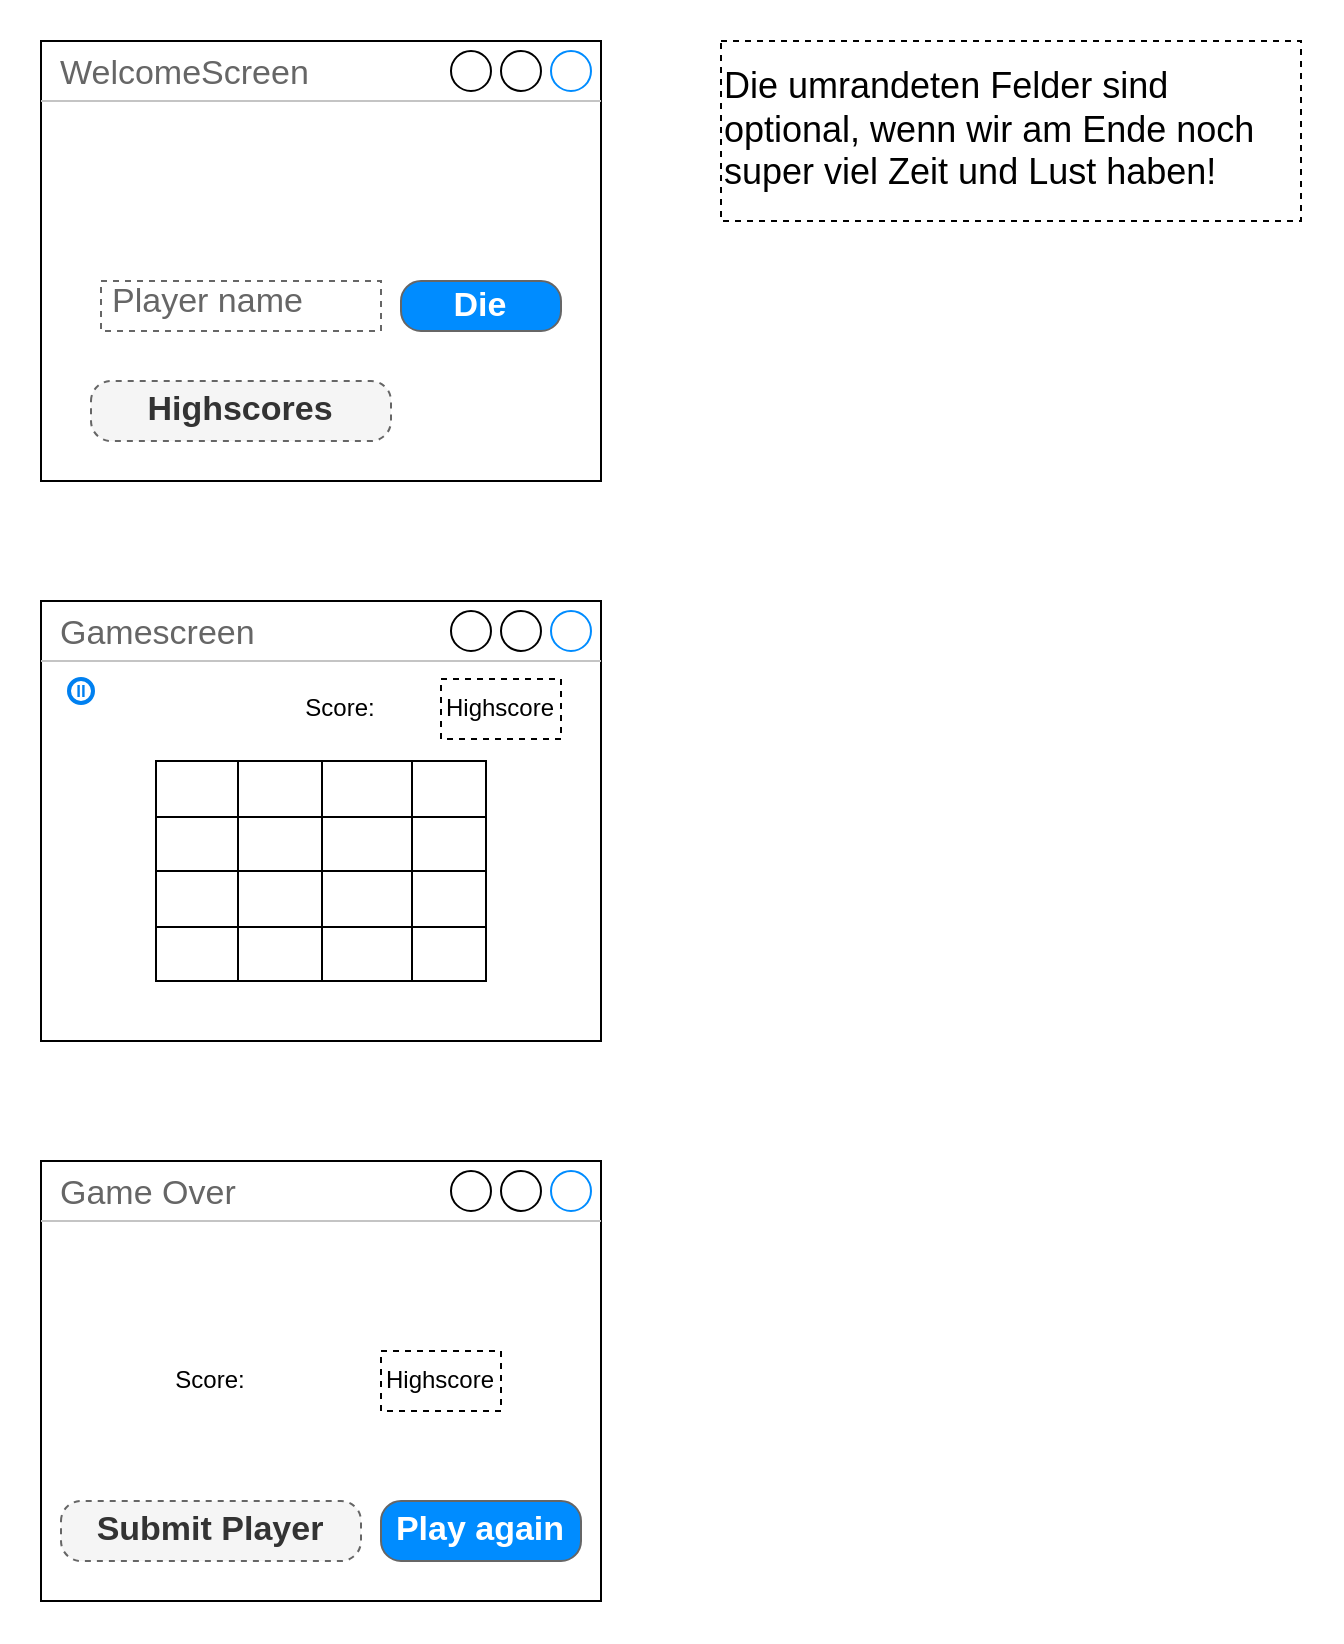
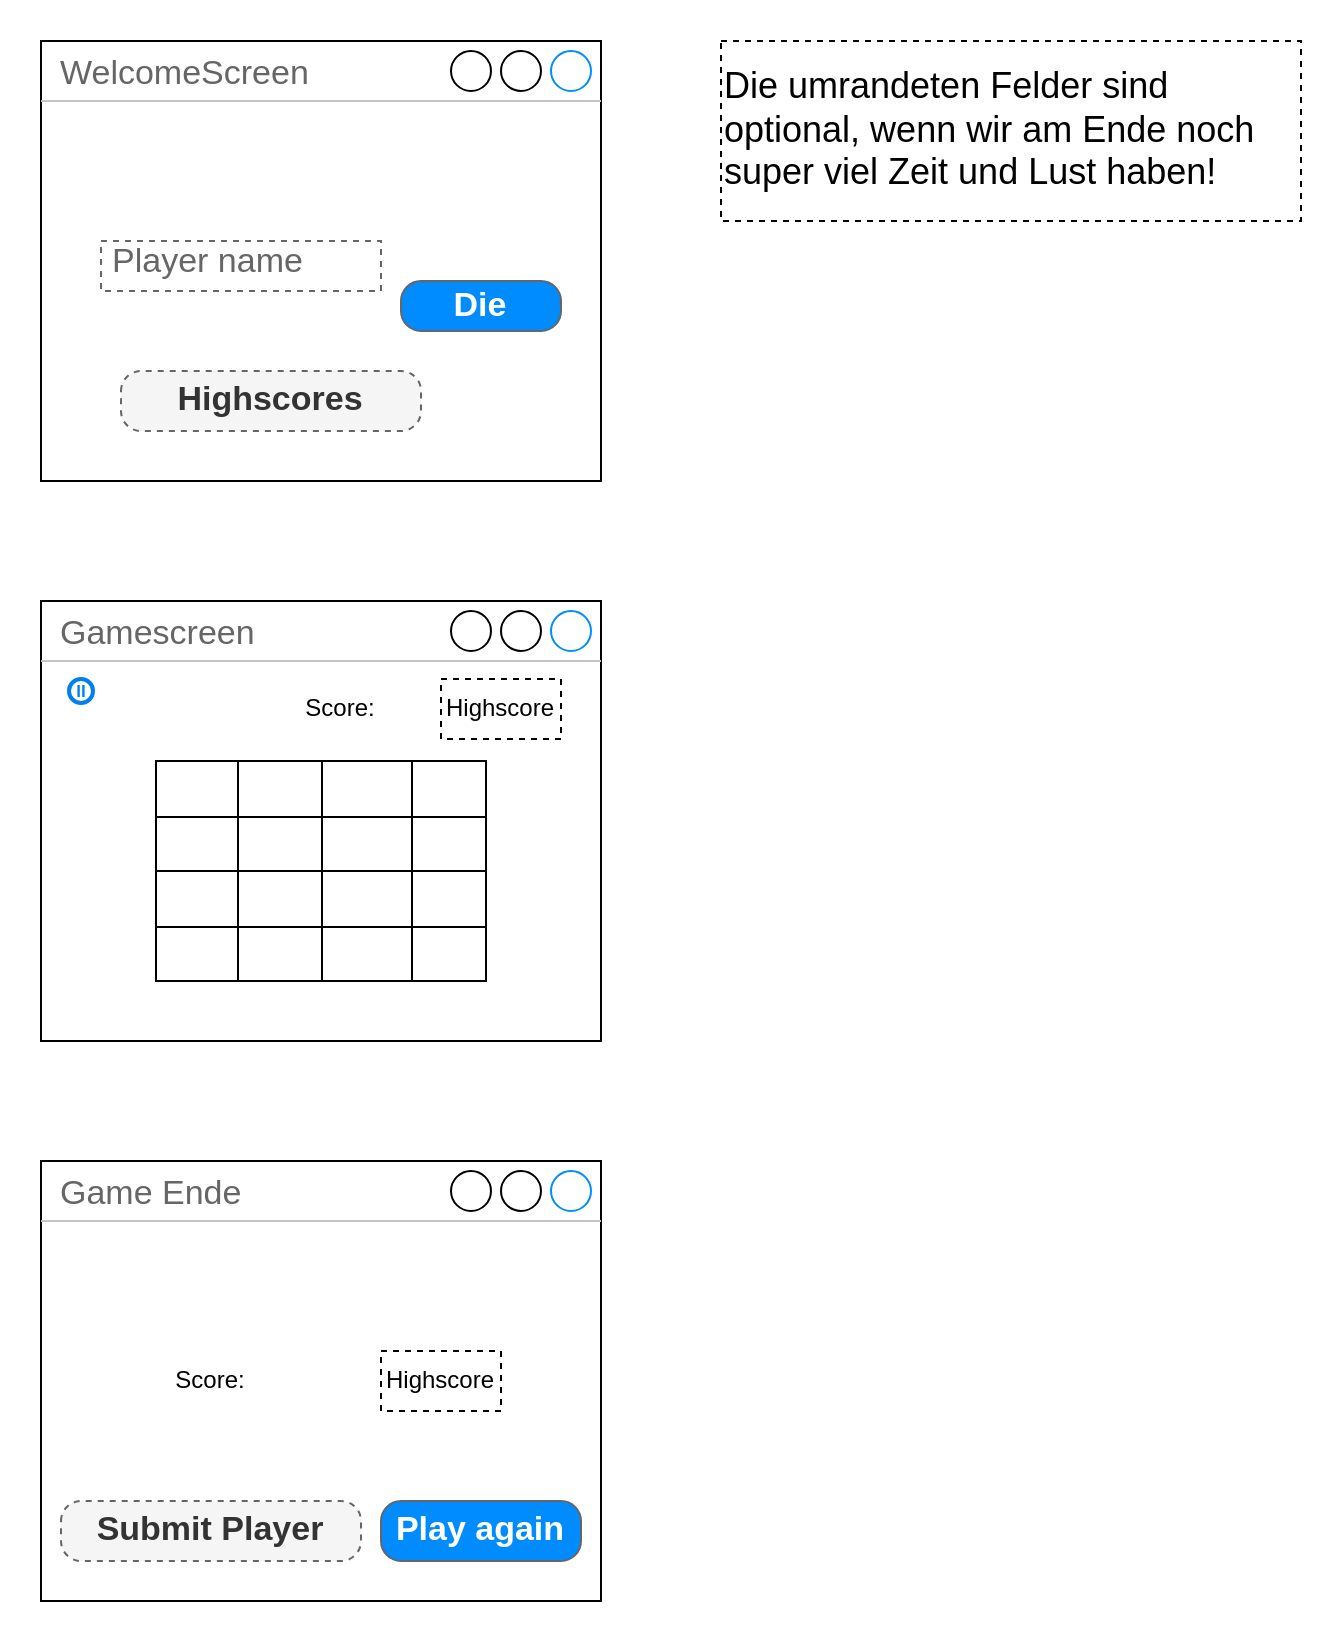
  <mxCell id="0" />
  <mxCell id="1" parent="0" />
  <mxCell id="2" value="WelcomeScreen" style="strokeWidth=1;shadow=0;dashed=0;align=center;html=1;shape=mxgraph.mockup.containers.window;align=left;verticalAlign=top;spacingLeft=8;strokeColor2=#008cff;strokeColor3=#c4c4c4;fontColor=#666666;mainText=;fontSize=17;labelBackgroundColor=none;" parent="1" vertex="1"><mxGeometry x="20" y="20" width="280" height="220" as="geometry" /></mxCell>
  <mxCell id="3" value="Die" style="strokeWidth=1;shadow=0;dashed=0;align=center;html=1;shape=mxgraph.mockup.buttons.button;strokeColor=#666666;fontColor=#ffffff;mainText=;buttonStyle=round;fontSize=17;fontStyle=1;fillColor=#008cff;whiteSpace=wrap;" parent="1" vertex="1"><mxGeometry x="200" y="140" width="80" height="25" as="geometry" /></mxCell>
- <mxCell id="4" value="Player name" style="strokeWidth=1;shadow=0;dashed=1;align=center;html=1;shape=mxgraph.mockup.text.textBox;fontColor=#666666;align=left;fontSize=17;spacingLeft=4;spacingTop=-3;strokeColor=#666666;mainText=" parent="1" vertex="1"><mxGeometry x="50" y="140" width="140" height="25" as="geometry" /></mxCell>
+ <mxCell id="4" value="Player name" style="strokeWidth=1;shadow=0;dashed=1;align=center;html=1;shape=mxgraph.mockup.text.textBox;fontColor=#666666;align=left;fontSize=17;spacingLeft=4;spacingTop=-3;strokeColor=#666666;mainText=" parent="1" vertex="1"><mxGeometry x="50" y="120" width="140" height="25" as="geometry" /></mxCell>
  <mxCell id="5" value="Gamescreen" style="strokeWidth=1;shadow=0;dashed=0;align=center;html=1;shape=mxgraph.mockup.containers.window;align=left;verticalAlign=top;spacingLeft=8;strokeColor2=#008cff;strokeColor3=#c4c4c4;fontColor=#666666;mainText=;fontSize=17;labelBackgroundColor=none;" parent="1" vertex="1"><mxGeometry x="20" y="300" width="280" height="220" as="geometry" /></mxCell>
  <mxCell id="6" value="" style="shape=table;startSize=0;container=1;collapsible=0;childLayout=tableLayout;" parent="1" vertex="1"><mxGeometry x="77.5" y="380" width="165" height="110" as="geometry" /></mxCell>
  <mxCell id="7" value="" style="shape=tableRow;horizontal=0;startSize=0;swimlaneHead=0;swimlaneBody=0;top=0;left=0;bottom=0;right=0;collapsible=0;dropTarget=0;fillColor=none;points=[[0,0.5],[1,0.5]];portConstraint=eastwest;" parent="6" vertex="1"><mxGeometry width="165" height="28" as="geometry" /></mxCell>
  <mxCell id="8" value="" style="shape=partialRectangle;html=1;whiteSpace=wrap;connectable=0;overflow=hidden;fillColor=none;top=0;left=0;bottom=0;right=0;pointerEvents=1;" parent="7" vertex="1"><mxGeometry width="41" height="28" as="geometry"><mxRectangle width="41" height="28" as="alternateBounds" /></mxGeometry></mxCell>
  <mxCell id="9" value="" style="shape=partialRectangle;html=1;whiteSpace=wrap;connectable=0;overflow=hidden;fillColor=none;top=0;left=0;bottom=0;right=0;pointerEvents=1;" parent="7" vertex="1"><mxGeometry x="41" width="42" height="28" as="geometry"><mxRectangle width="42" height="28" as="alternateBounds" /></mxGeometry></mxCell>
  <mxCell id="10" value="" style="shape=partialRectangle;html=1;whiteSpace=wrap;connectable=0;overflow=hidden;fillColor=none;top=0;left=0;bottom=0;right=0;pointerEvents=1;" parent="7" vertex="1"><mxGeometry x="83" width="45" height="28" as="geometry"><mxRectangle width="45" height="28" as="alternateBounds" /></mxGeometry></mxCell>
  <mxCell id="11" value="" style="shape=partialRectangle;html=1;whiteSpace=wrap;connectable=0;overflow=hidden;fillColor=none;top=0;left=0;bottom=0;right=0;pointerEvents=1;" parent="7" vertex="1"><mxGeometry x="128" width="37" height="28" as="geometry"><mxRectangle width="37" height="28" as="alternateBounds" /></mxGeometry></mxCell>
  <mxCell id="12" value="" style="shape=tableRow;horizontal=0;startSize=0;swimlaneHead=0;swimlaneBody=0;top=0;left=0;bottom=0;right=0;collapsible=0;dropTarget=0;fillColor=none;points=[[0,0.5],[1,0.5]];portConstraint=eastwest;" parent="6" vertex="1"><mxGeometry y="28" width="165" height="27" as="geometry" /></mxCell>
  <mxCell id="13" value="" style="shape=partialRectangle;html=1;whiteSpace=wrap;connectable=0;overflow=hidden;fillColor=none;top=0;left=0;bottom=0;right=0;pointerEvents=1;" parent="12" vertex="1"><mxGeometry width="41" height="27" as="geometry"><mxRectangle width="41" height="27" as="alternateBounds" /></mxGeometry></mxCell>
  <mxCell id="14" value="" style="shape=partialRectangle;html=1;whiteSpace=wrap;connectable=0;overflow=hidden;fillColor=none;top=0;left=0;bottom=0;right=0;pointerEvents=1;" parent="12" vertex="1"><mxGeometry x="41" width="42" height="27" as="geometry"><mxRectangle width="42" height="27" as="alternateBounds" /></mxGeometry></mxCell>
  <mxCell id="15" value="" style="shape=partialRectangle;html=1;whiteSpace=wrap;connectable=0;overflow=hidden;fillColor=none;top=0;left=0;bottom=0;right=0;pointerEvents=1;" parent="12" vertex="1"><mxGeometry x="83" width="45" height="27" as="geometry"><mxRectangle width="45" height="27" as="alternateBounds" /></mxGeometry></mxCell>
  <mxCell id="16" value="" style="shape=partialRectangle;html=1;whiteSpace=wrap;connectable=0;overflow=hidden;fillColor=none;top=0;left=0;bottom=0;right=0;pointerEvents=1;" parent="12" vertex="1"><mxGeometry x="128" width="37" height="27" as="geometry"><mxRectangle width="37" height="27" as="alternateBounds" /></mxGeometry></mxCell>
  <mxCell id="17" value="" style="shape=tableRow;horizontal=0;startSize=0;swimlaneHead=0;swimlaneBody=0;top=0;left=0;bottom=0;right=0;collapsible=0;dropTarget=0;fillColor=none;points=[[0,0.5],[1,0.5]];portConstraint=eastwest;" parent="6" vertex="1"><mxGeometry y="55" width="165" height="28" as="geometry" /></mxCell>
  <mxCell id="18" value="" style="shape=partialRectangle;html=1;whiteSpace=wrap;connectable=0;overflow=hidden;fillColor=none;top=0;left=0;bottom=0;right=0;pointerEvents=1;" parent="17" vertex="1"><mxGeometry width="41" height="28" as="geometry"><mxRectangle width="41" height="28" as="alternateBounds" /></mxGeometry></mxCell>
  <mxCell id="19" value="" style="shape=partialRectangle;html=1;whiteSpace=wrap;connectable=0;overflow=hidden;fillColor=none;top=0;left=0;bottom=0;right=0;pointerEvents=1;" parent="17" vertex="1"><mxGeometry x="41" width="42" height="28" as="geometry"><mxRectangle width="42" height="28" as="alternateBounds" /></mxGeometry></mxCell>
  <mxCell id="20" value="" style="shape=partialRectangle;html=1;whiteSpace=wrap;connectable=0;overflow=hidden;fillColor=none;top=0;left=0;bottom=0;right=0;pointerEvents=1;" parent="17" vertex="1"><mxGeometry x="83" width="45" height="28" as="geometry"><mxRectangle width="45" height="28" as="alternateBounds" /></mxGeometry></mxCell>
  <mxCell id="21" value="" style="shape=partialRectangle;html=1;whiteSpace=wrap;connectable=0;overflow=hidden;fillColor=none;top=0;left=0;bottom=0;right=0;pointerEvents=1;" parent="17" vertex="1"><mxGeometry x="128" width="37" height="28" as="geometry"><mxRectangle width="37" height="28" as="alternateBounds" /></mxGeometry></mxCell>
  <mxCell id="22" value="" style="shape=tableRow;horizontal=0;startSize=0;swimlaneHead=0;swimlaneBody=0;top=0;left=0;bottom=0;right=0;collapsible=0;dropTarget=0;fillColor=none;points=[[0,0.5],[1,0.5]];portConstraint=eastwest;" parent="6" vertex="1"><mxGeometry y="83" width="165" height="27" as="geometry" /></mxCell>
  <mxCell id="23" value="" style="shape=partialRectangle;html=1;whiteSpace=wrap;connectable=0;overflow=hidden;fillColor=none;top=0;left=0;bottom=0;right=0;pointerEvents=1;" parent="22" vertex="1"><mxGeometry width="41" height="27" as="geometry"><mxRectangle width="41" height="27" as="alternateBounds" /></mxGeometry></mxCell>
  <mxCell id="24" value="" style="shape=partialRectangle;html=1;whiteSpace=wrap;connectable=0;overflow=hidden;fillColor=none;top=0;left=0;bottom=0;right=0;pointerEvents=1;" parent="22" vertex="1"><mxGeometry x="41" width="42" height="27" as="geometry"><mxRectangle width="42" height="27" as="alternateBounds" /></mxGeometry></mxCell>
  <mxCell id="25" value="" style="shape=partialRectangle;html=1;whiteSpace=wrap;connectable=0;overflow=hidden;fillColor=none;top=0;left=0;bottom=0;right=0;pointerEvents=1;" parent="22" vertex="1"><mxGeometry x="83" width="45" height="27" as="geometry"><mxRectangle width="45" height="27" as="alternateBounds" /></mxGeometry></mxCell>
  <mxCell id="26" value="" style="shape=partialRectangle;html=1;whiteSpace=wrap;connectable=0;overflow=hidden;fillColor=none;top=0;left=0;bottom=0;right=0;pointerEvents=1;" parent="22" vertex="1"><mxGeometry x="128" width="37" height="27" as="geometry"><mxRectangle width="37" height="27" as="alternateBounds" /></mxGeometry></mxCell>
  <mxCell id="27" value="Score:" style="text;html=1;strokeColor=none;fillColor=none;align=center;verticalAlign=middle;whiteSpace=wrap;rounded=0;" parent="1" vertex="1"><mxGeometry x="140" y="339" width="60" height="30" as="geometry" /></mxCell>
  <mxCell id="28" value="Highscore" style="text;html=1;strokeColor=default;fillColor=none;align=center;verticalAlign=middle;whiteSpace=wrap;rounded=0;dashed=1;" parent="1" vertex="1"><mxGeometry x="220" y="339" width="60" height="30" as="geometry" /></mxCell>
  <mxCell id="29" value="" style="html=1;verticalLabelPosition=bottom;labelBackgroundColor=#ffffff;verticalAlign=top;shadow=0;dashed=0;strokeWidth=2;shape=mxgraph.ios7.misc.pause;strokeColor=#0080f0;sketch=0;" parent="1" vertex="1"><mxGeometry x="34" y="339" width="12" height="12" as="geometry" /></mxCell>
- <mxCell id="30" value="Game Over&amp;nbsp;" style="strokeWidth=1;shadow=0;dashed=0;align=center;html=1;shape=mxgraph.mockup.containers.window;align=left;verticalAlign=top;spacingLeft=8;strokeColor2=#008cff;strokeColor3=#c4c4c4;fontColor=#666666;mainText=;fontSize=17;labelBackgroundColor=none;" parent="1" vertex="1"><mxGeometry x="20" y="580" width="280" height="220" as="geometry" /></mxCell>
+ <mxCell id="30" value="Game Ende&amp;nbsp;" style="strokeWidth=1;shadow=0;dashed=0;align=center;html=1;shape=mxgraph.mockup.containers.window;align=left;verticalAlign=top;spacingLeft=8;strokeColor2=#008cff;strokeColor3=#c4c4c4;fontColor=#666666;mainText=;fontSize=17;labelBackgroundColor=none;" parent="1" vertex="1"><mxGeometry x="20" y="580" width="280" height="220" as="geometry" /></mxCell>
  <mxCell id="31" value="Score:" style="text;html=1;strokeColor=none;fillColor=none;align=center;verticalAlign=middle;whiteSpace=wrap;rounded=0;" parent="1" vertex="1"><mxGeometry x="75" y="675" width="60" height="30" as="geometry" /></mxCell>
  <mxCell id="32" value="Highscore" style="text;html=1;strokeColor=default;fillColor=none;align=center;verticalAlign=middle;whiteSpace=wrap;rounded=0;dashed=1;" parent="1" vertex="1"><mxGeometry x="190" y="675" width="60" height="30" as="geometry" /></mxCell>
  <mxCell id="33" value="Submit Player" style="strokeWidth=1;shadow=0;dashed=1;align=center;html=1;shape=mxgraph.mockup.buttons.button;strokeColor=#666666;fontColor=#333333;mainText=;buttonStyle=round;fontSize=17;fontStyle=1;fillColor=#f5f5f5;whiteSpace=wrap;" parent="1" vertex="1"><mxGeometry x="30" y="750" width="150" height="30" as="geometry" /></mxCell>
  <mxCell id="34" value="Play again" style="strokeWidth=1;shadow=0;dashed=0;align=center;html=1;shape=mxgraph.mockup.buttons.button;strokeColor=#666666;fontColor=#ffffff;mainText=;buttonStyle=round;fontSize=17;fontStyle=1;fillColor=#008cff;whiteSpace=wrap;" parent="1" vertex="1"><mxGeometry x="190" y="750" width="100" height="30" as="geometry" /></mxCell>
- <mxCell id="35" value="Highscores" style="strokeWidth=1;shadow=0;dashed=1;align=center;html=1;shape=mxgraph.mockup.buttons.button;strokeColor=#666666;fontColor=#333333;mainText=;buttonStyle=round;fontSize=17;fontStyle=1;fillColor=#f5f5f5;whiteSpace=wrap;" vertex="1" parent="1"><mxGeometry x="45" y="190" width="150" height="30" as="geometry" /></mxCell>
+ <mxCell id="35" value="Highscores" style="strokeWidth=1;shadow=0;dashed=1;align=center;html=1;shape=mxgraph.mockup.buttons.button;strokeColor=#666666;fontColor=#333333;mainText=;buttonStyle=round;fontSize=17;fontStyle=1;fillColor=#f5f5f5;whiteSpace=wrap;" vertex="1" parent="1"><mxGeometry x="60" y="185" width="150" height="30" as="geometry" /></mxCell>
  <mxCell id="36" value="&lt;font style=&quot;font-size: 18px&quot;&gt;Die umrandeten Felder sind optional, wenn wir am Ende noch super viel Zeit und Lust haben!&lt;/font&gt;" style="text;html=1;strokeColor=default;fillColor=none;align=left;verticalAlign=middle;whiteSpace=wrap;rounded=0;dashed=1;" vertex="1" parent="1"><mxGeometry x="360" y="20" width="290" height="90" as="geometry" /></mxCell>
